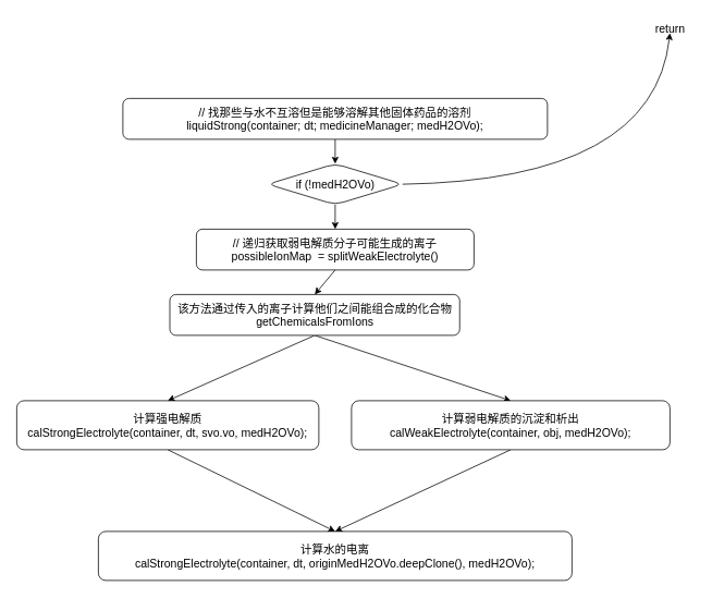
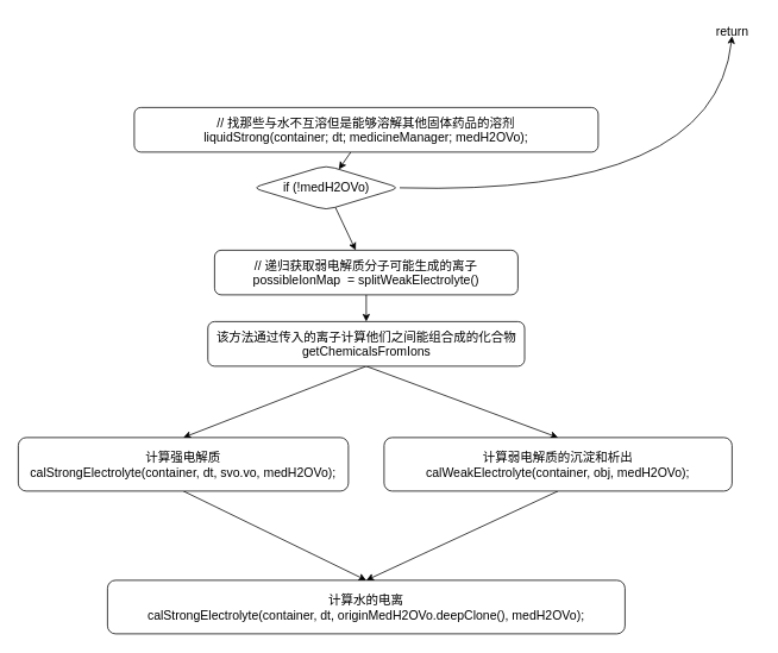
  <mxCell id="0" />
  <mxCell id="1" parent="0" />
  <mxCell id="2" value="" style="edgeStyle=none;html=1;fontSize=14;" parent="1" source="3" target="5" edge="1"><mxGeometry relative="1" as="geometry" /></mxCell>
  <mxCell id="3" value="// 找那些与水不互溶但是能够溶解其他固体药品的溶剂&#10;liquidStrong(container; dt; medicineManager; medH2OVo);" style="rounded=1;whiteSpace=wrap;fontSize=14;" parent="1" vertex="1"><mxGeometry x="150" y="120" width="520" height="50" as="geometry" /></mxCell>
  <mxCell id="4" value="" style="edgeStyle=none;html=1;fontSize=14;" parent="1" source="5" target="9" edge="1"><mxGeometry relative="1" as="geometry" /></mxCell>
- <mxCell id="5" value="if (!medH2OVo)" style="rhombus;whiteSpace=wrap;rounded=1;fontSize=14;" parent="1" vertex="1"><mxGeometry x="327.5" y="200" width="165" height="50" as="geometry" /></mxCell>
+ <mxCell id="5" value="if (!medH2OVo)" style="rhombus;whiteSpace=wrap;rounded=1;fontSize=14;" parent="1" vertex="1"><mxGeometry x="282.5" y="185" width="165" height="50" as="geometry" /></mxCell>
  <mxCell id="6" value="" style="curved=1;endArrow=classic;html=1;exitX=1;exitY=0.5;exitDx=0;exitDy=0;fontSize=14;" parent="1" source="5" edge="1"><mxGeometry width="50" height="50" relative="1" as="geometry"><mxPoint x="590" y="330" as="sourcePoint" /><mxPoint x="820" y="40" as="targetPoint" /><Array as="points"><mxPoint x="800" y="220" /></Array></mxGeometry></mxCell>
  <mxCell id="7" value="return" style="text;html=1;align=center;verticalAlign=middle;resizable=0;points=[];autosize=1;strokeColor=none;fillColor=none;fontSize=14;" parent="1" vertex="1"><mxGeometry x="790" y="20" width="60" height="30" as="geometry" /></mxCell>
  <mxCell id="8" style="edgeStyle=none;html=1;exitX=0.5;exitY=1;exitDx=0;exitDy=0;entryX=0.5;entryY=0;entryDx=0;entryDy=0;fontSize=14;" edge="1" parent="1" source="9" target="12"><mxGeometry relative="1" as="geometry" /></mxCell>
  <mxCell id="9" value="// 递归获取弱电解质分子可能生成的离子&#10;possibleIonMap  = splitWeakElectrolyte()" style="whiteSpace=wrap;rounded=1;labelBorderColor=none;fontSize=14;" parent="1" vertex="1"><mxGeometry x="240" y="280" width="340" height="50" as="geometry" /></mxCell>
  <mxCell id="10" style="edgeStyle=none;html=1;exitX=0.5;exitY=1;exitDx=0;exitDy=0;entryX=0.5;entryY=0;entryDx=0;entryDy=0;fontSize=14;" edge="1" parent="1" source="12" target="14"><mxGeometry relative="1" as="geometry"><mxPoint x="310" y="490" as="targetPoint" /></mxGeometry></mxCell>
  <mxCell id="11" style="edgeStyle=none;html=1;exitX=0.5;exitY=1;exitDx=0;exitDy=0;fontSize=14;entryX=0.5;entryY=0;entryDx=0;entryDy=0;" edge="1" parent="1" source="12" target="16"><mxGeometry relative="1" as="geometry"><mxPoint x="690" y="460" as="targetPoint" /></mxGeometry></mxCell>
- <mxCell id="12" value="该方法通过传入的离子计算他们之间能组合成的化合物&#10;getChemicalsFromIons" style="whiteSpace=wrap;rounded=1;labelBorderColor=none;fontSize=14;" vertex="1" parent="1"><mxGeometry x="207.5" y="360" width="355" height="50" as="geometry" /></mxCell>
+ <mxCell id="12" value="该方法通过传入的离子计算他们之间能组合成的化合物&#10;getChemicalsFromIons" style="whiteSpace=wrap;rounded=1;labelBorderColor=none;fontSize=14;" vertex="1" parent="1"><mxGeometry x="232.5" y="360" width="355" height="50" as="geometry" /></mxCell>
  <mxCell id="13" style="edgeStyle=none;html=1;exitX=0.5;exitY=1;exitDx=0;exitDy=0;fontSize=14;entryX=0.5;entryY=0;entryDx=0;entryDy=0;" edge="1" parent="1" source="14" target="17"><mxGeometry relative="1" as="geometry"><mxPoint x="410" y="640" as="targetPoint" /></mxGeometry></mxCell>
  <mxCell id="14" value="计算强电解质&#10;calStrongElectrolyte(container, dt, svo.vo, medH2OVo);" style="rounded=1;whiteSpace=wrap;fontSize=14;" vertex="1" parent="1"><mxGeometry x="20" y="490" width="370" height="60" as="geometry" /></mxCell>
  <mxCell id="15" style="edgeStyle=none;html=1;exitX=0.5;exitY=1;exitDx=0;exitDy=0;entryX=0.5;entryY=0;entryDx=0;entryDy=0;fontSize=14;" edge="1" parent="1" source="16" target="17"><mxGeometry relative="1" as="geometry" /></mxCell>
  <mxCell id="16" value="计算弱电解质的沉淀和析出&#10;calWeakElectrolyte(container, obj, medH2OVo);" style="rounded=1;whiteSpace=wrap;fontSize=14;" vertex="1" parent="1"><mxGeometry x="430" y="490" width="390" height="60" as="geometry" /></mxCell>
  <mxCell id="17" value="计算水的电离&#10;calStrongElectrolyte(container, dt, originMedH2OVo.deepClone(), medH2OVo);" style="rounded=1;whiteSpace=wrap;fontSize=14;" vertex="1" parent="1"><mxGeometry x="120" y="650" width="580" height="60" as="geometry" /></mxCell>
